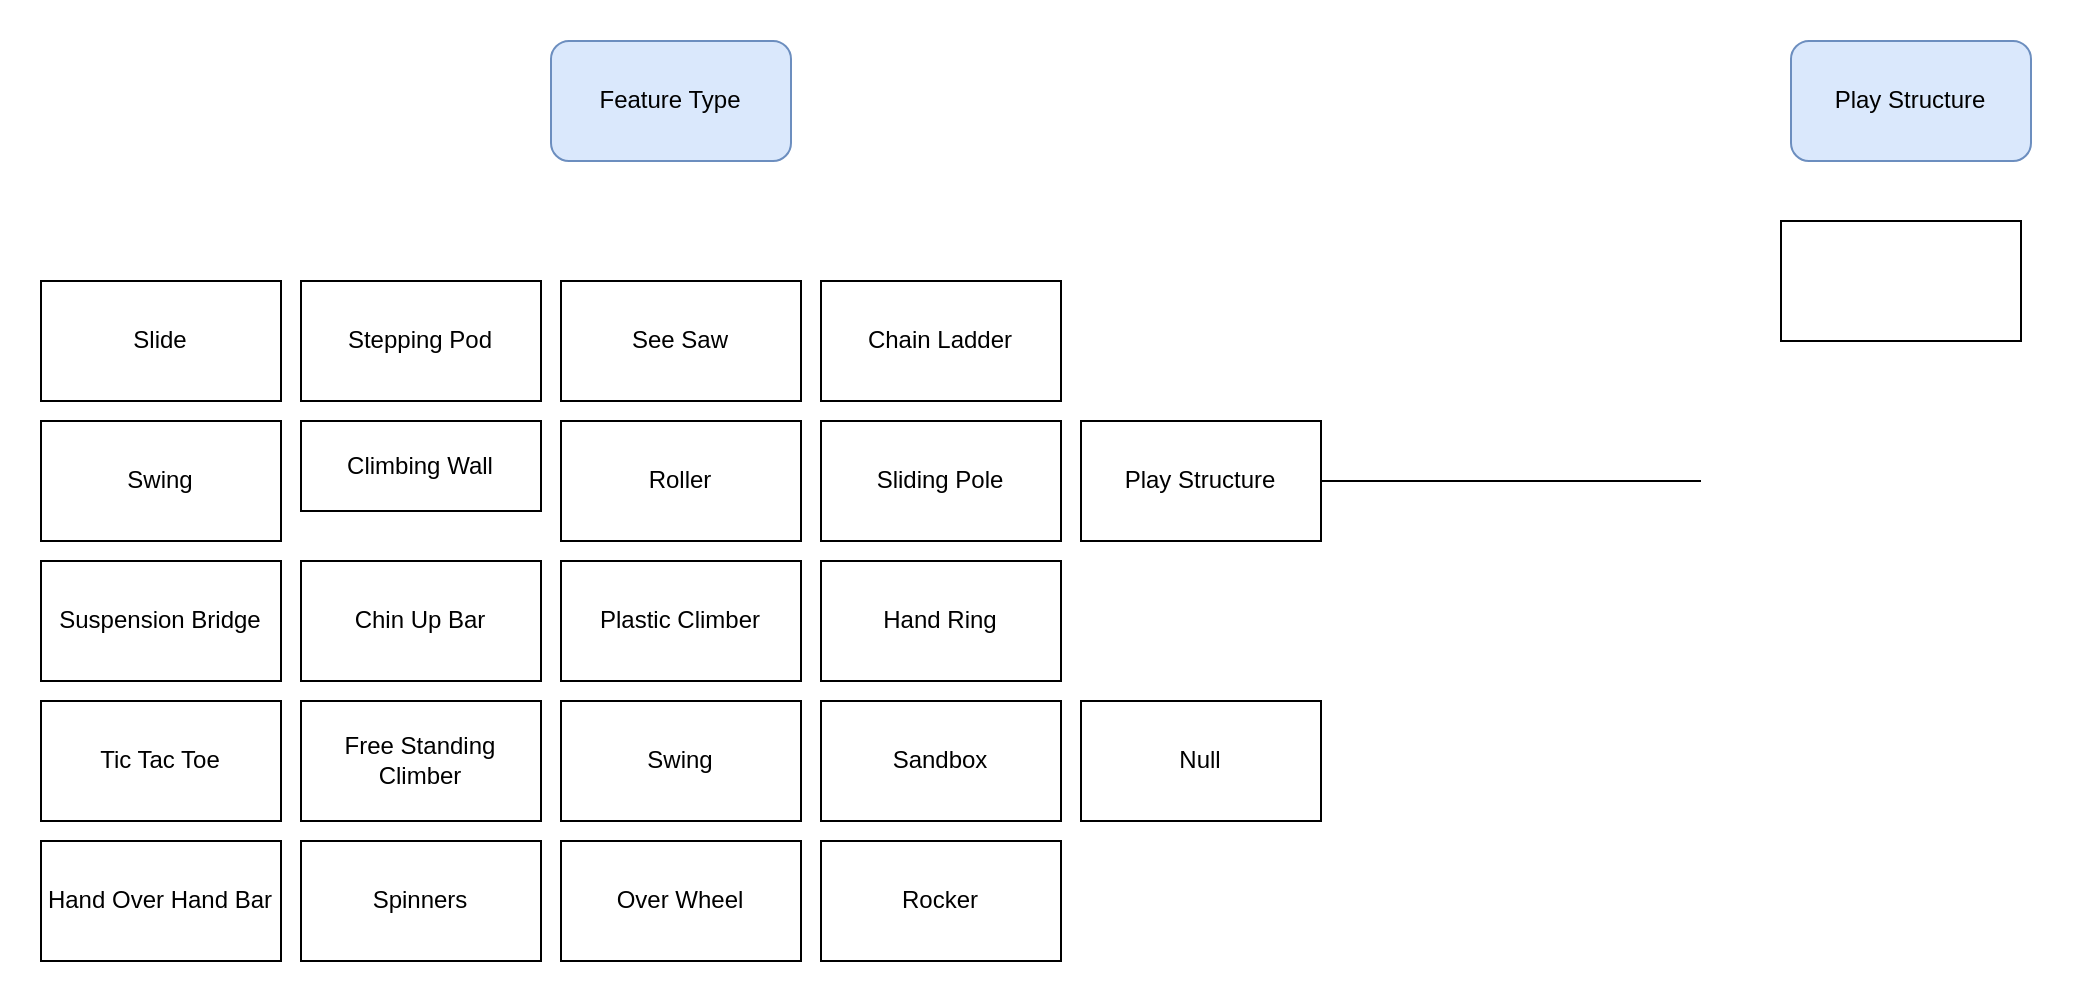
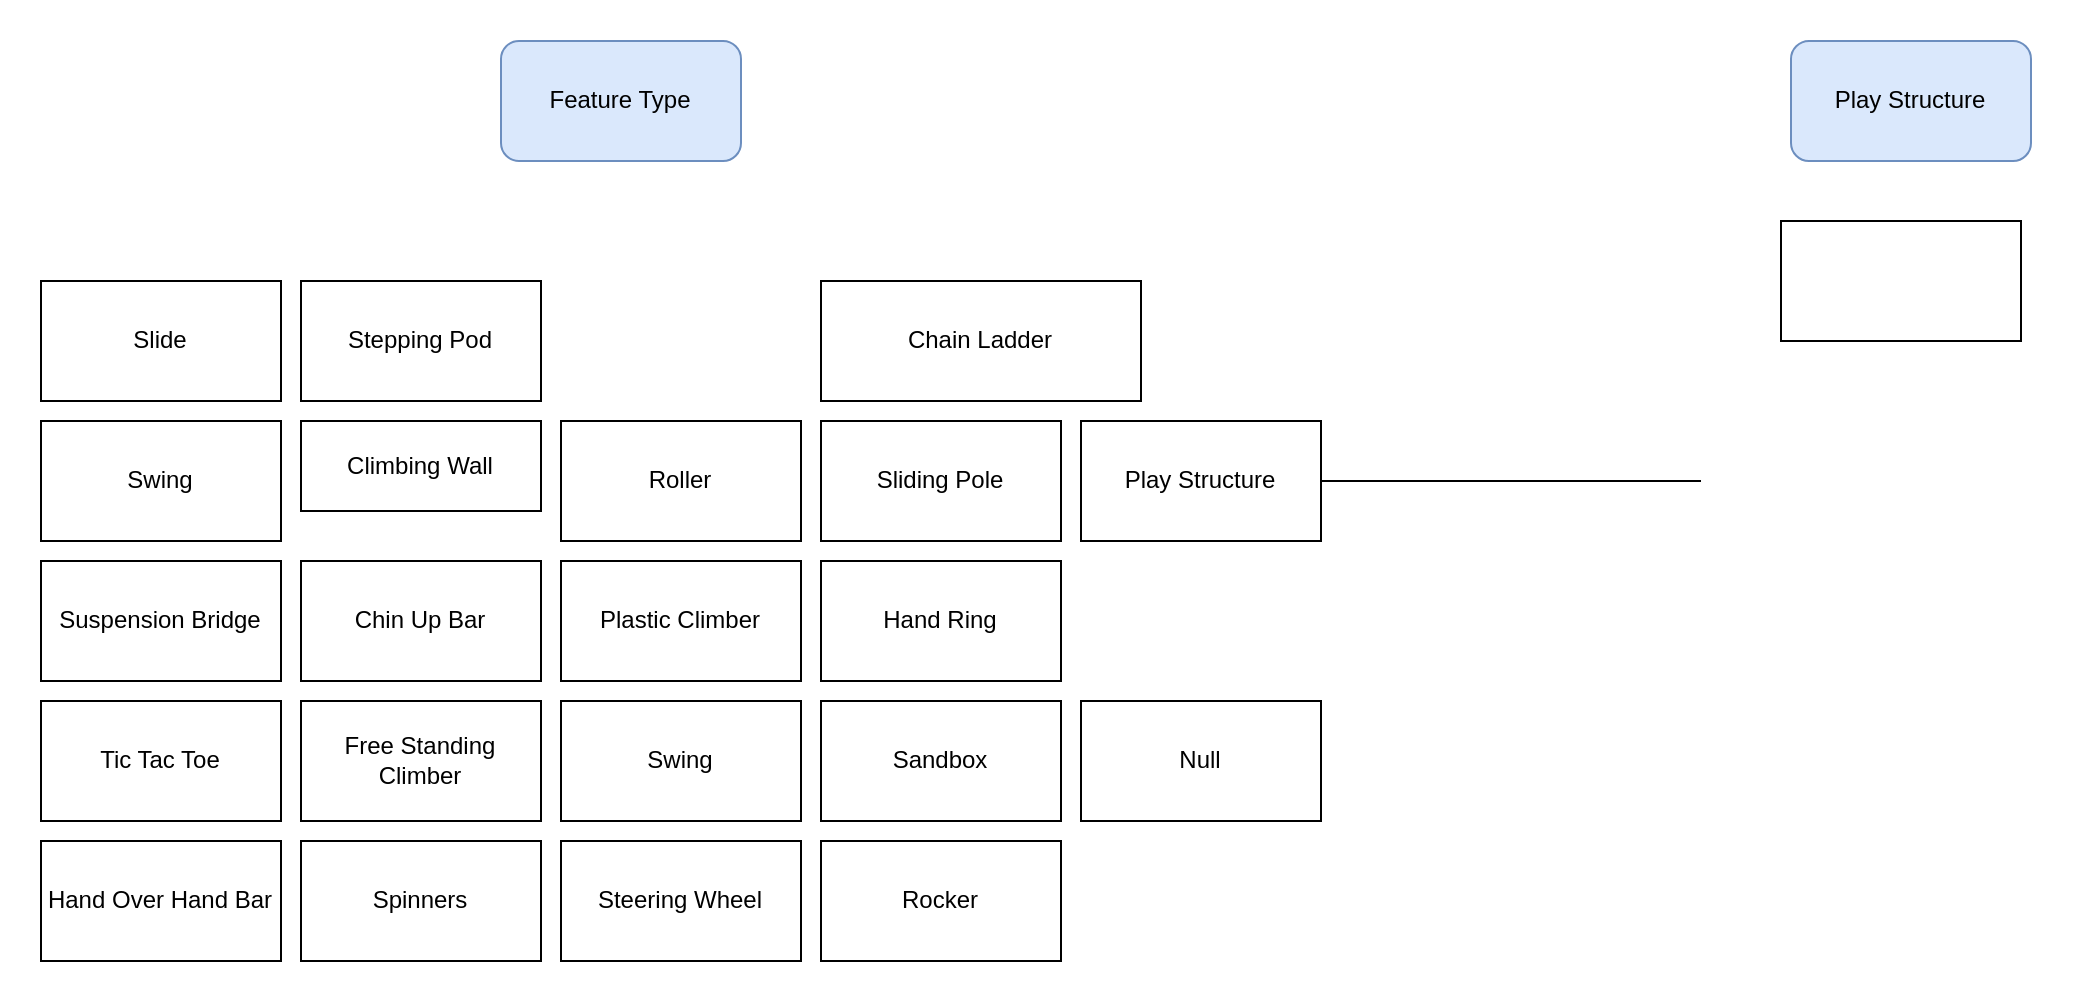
  <mxCell id="0" />
  <mxCell id="1" parent="0" />
- <mxCell id="2" value="Feature Type" style="rounded=1;whiteSpace=wrap;html=1;fillColor=#dae8fc;strokeColor=#6c8ebf;" vertex="1" parent="1"><mxGeometry x="275" y="20" width="120" height="60" as="geometry" /></mxCell>
+ <mxCell id="2" value="Feature Type" style="rounded=1;whiteSpace=wrap;html=1;fillColor=#dae8fc;strokeColor=#6c8ebf;" vertex="1" parent="1"><mxGeometry x="250" y="20" width="120" height="60" as="geometry" /></mxCell>
  <mxCell id="3" value="Play Structure" style="rounded=1;whiteSpace=wrap;html=1;glass=0;fillColor=#dae8fc;strokeColor=#6c8ebf;" vertex="1" parent="1"><mxGeometry x="895" y="20" width="120" height="60" as="geometry" /></mxCell>
  <mxCell id="4" value="Slide" style="rounded=0;whiteSpace=wrap;html=1;" vertex="1" parent="1"><mxGeometry x="20" y="140" width="120" height="60" as="geometry" /></mxCell>
  <mxCell id="5" value="Swing" style="rounded=0;whiteSpace=wrap;html=1;glass=0;" vertex="1" parent="1"><mxGeometry x="20" y="210" width="120" height="60" as="geometry" /></mxCell>
- <mxCell id="6" value="Chain Ladder" style="rounded=0;whiteSpace=wrap;html=1;glass=0;" vertex="1" parent="1"><mxGeometry x="410" y="140" width="120" height="60" as="geometry" /></mxCell>
+ <mxCell id="6" value="Chain Ladder" style="rounded=0;whiteSpace=wrap;html=1;glass=0;" vertex="1" parent="1"><mxGeometry x="410" y="140" width="160" height="60" as="geometry" /></mxCell>
  <mxCell id="7" value="Sliding Pole" style="rounded=0;whiteSpace=wrap;html=1;glass=0;" vertex="1" parent="1"><mxGeometry x="410" y="210" width="120" height="60" as="geometry" /></mxCell>
  <mxCell id="8" value="Suspension Bridge" style="rounded=0;whiteSpace=wrap;html=1;glass=0;" vertex="1" parent="1"><mxGeometry x="20" y="280" width="120" height="60" as="geometry" /></mxCell>
  <mxCell id="9" value="Hand Ring" style="rounded=0;whiteSpace=wrap;html=1;glass=0;" vertex="1" parent="1"><mxGeometry x="410" y="280" width="120" height="60" as="geometry" /></mxCell>
  <mxCell id="10" value="Tic Tac Toe" style="rounded=0;whiteSpace=wrap;html=1;glass=0;" vertex="1" parent="1"><mxGeometry x="20" y="350" width="120" height="60" as="geometry" /></mxCell>
  <mxCell id="11" value="Play Structure" style="rounded=0;whiteSpace=wrap;html=1;glass=0;" vertex="1" parent="1"><mxGeometry x="540" y="210" width="120" height="60" as="geometry" /></mxCell>
  <mxCell id="12" value="Hand Over Hand Bar" style="rounded=0;whiteSpace=wrap;html=1;glass=0;" vertex="1" parent="1"><mxGeometry x="20" y="420" width="120" height="60" as="geometry" /></mxCell>
  <mxCell id="13" value="Stepping Pod" style="rounded=0;whiteSpace=wrap;html=1;glass=0;" vertex="1" parent="1"><mxGeometry x="150" y="140" width="120" height="60" as="geometry" /></mxCell>
  <mxCell id="14" value="Climbing Wall" style="rounded=0;whiteSpace=wrap;html=1;glass=0;" vertex="1" parent="1"><mxGeometry x="150" y="210" width="120" height="45" as="geometry" /></mxCell>
  <mxCell id="15" value="Chin Up Bar" style="rounded=0;whiteSpace=wrap;html=1;glass=0;" vertex="1" parent="1"><mxGeometry x="150" y="280" width="120" height="60" as="geometry" /></mxCell>
  <mxCell id="16" value="Free Standing Climber" style="rounded=0;whiteSpace=wrap;html=1;glass=0;" vertex="1" parent="1"><mxGeometry x="150" y="350" width="120" height="60" as="geometry" /></mxCell>
  <mxCell id="17" value="Spinners" style="rounded=0;whiteSpace=wrap;html=1;glass=0;" vertex="1" parent="1"><mxGeometry x="150" y="420" width="120" height="60" as="geometry" /></mxCell>
  <mxCell id="18" value="Sandbox" style="rounded=0;whiteSpace=wrap;html=1;glass=0;" vertex="1" parent="1"><mxGeometry x="410" y="350" width="120" height="60" as="geometry" /></mxCell>
  <mxCell id="19" value="Rocker" style="rounded=0;whiteSpace=wrap;html=1;glass=0;" vertex="1" parent="1"><mxGeometry x="410" y="420" width="120" height="60" as="geometry" /></mxCell>
- <mxCell id="20" value="See Saw" style="rounded=0;whiteSpace=wrap;html=1;glass=0;" vertex="1" parent="1"><mxGeometry x="280" y="140" width="120" height="60" as="geometry" /></mxCell>
  <mxCell id="21" value="Roller" style="rounded=0;whiteSpace=wrap;html=1;glass=0;" vertex="1" parent="1"><mxGeometry x="280" y="210" width="120" height="60" as="geometry" /></mxCell>
  <mxCell id="22" value="Plastic Climber" style="rounded=0;whiteSpace=wrap;html=1;glass=0;" vertex="1" parent="1"><mxGeometry x="280" y="280" width="120" height="60" as="geometry" /></mxCell>
  <mxCell id="23" value="Swing" style="rounded=0;whiteSpace=wrap;html=1;glass=0;" vertex="1" parent="1"><mxGeometry x="280" y="350" width="120" height="60" as="geometry" /></mxCell>
- <mxCell id="24" value="Over Wheel" style="rounded=0;whiteSpace=wrap;html=1;glass=0;" vertex="1" parent="1"><mxGeometry x="280" y="420" width="120" height="60" as="geometry" /></mxCell>
+ <mxCell id="24" value="Steering Wheel" style="rounded=0;whiteSpace=wrap;html=1;glass=0;" vertex="1" parent="1"><mxGeometry x="280" y="420" width="120" height="60" as="geometry" /></mxCell>
  <mxCell id="25" value="Null" style="rounded=0;whiteSpace=wrap;html=1;glass=0;" vertex="1" parent="1"><mxGeometry x="540" y="350" width="120" height="60" as="geometry" /></mxCell>
  <mxCell id="26" value="" style="endArrow=none;html=1;exitX=1;exitY=0.5;exitDx=0;exitDy=0;movable=0;resizable=0;rotatable=0;deletable=0;editable=0;connectable=0;" edge="1" parent="1" source="11"><mxGeometry width="50" height="50" relative="1" as="geometry"><mxPoint x="630" y="250" as="sourcePoint" /><mxPoint x="850" y="240" as="targetPoint" /></mxGeometry></mxCell>
  <mxCell id="27" value="" style="rounded=0;whiteSpace=wrap;html=1;glass=0;" vertex="1" parent="1"><mxGeometry x="890" y="110" width="120" height="60" as="geometry" /></mxCell>
